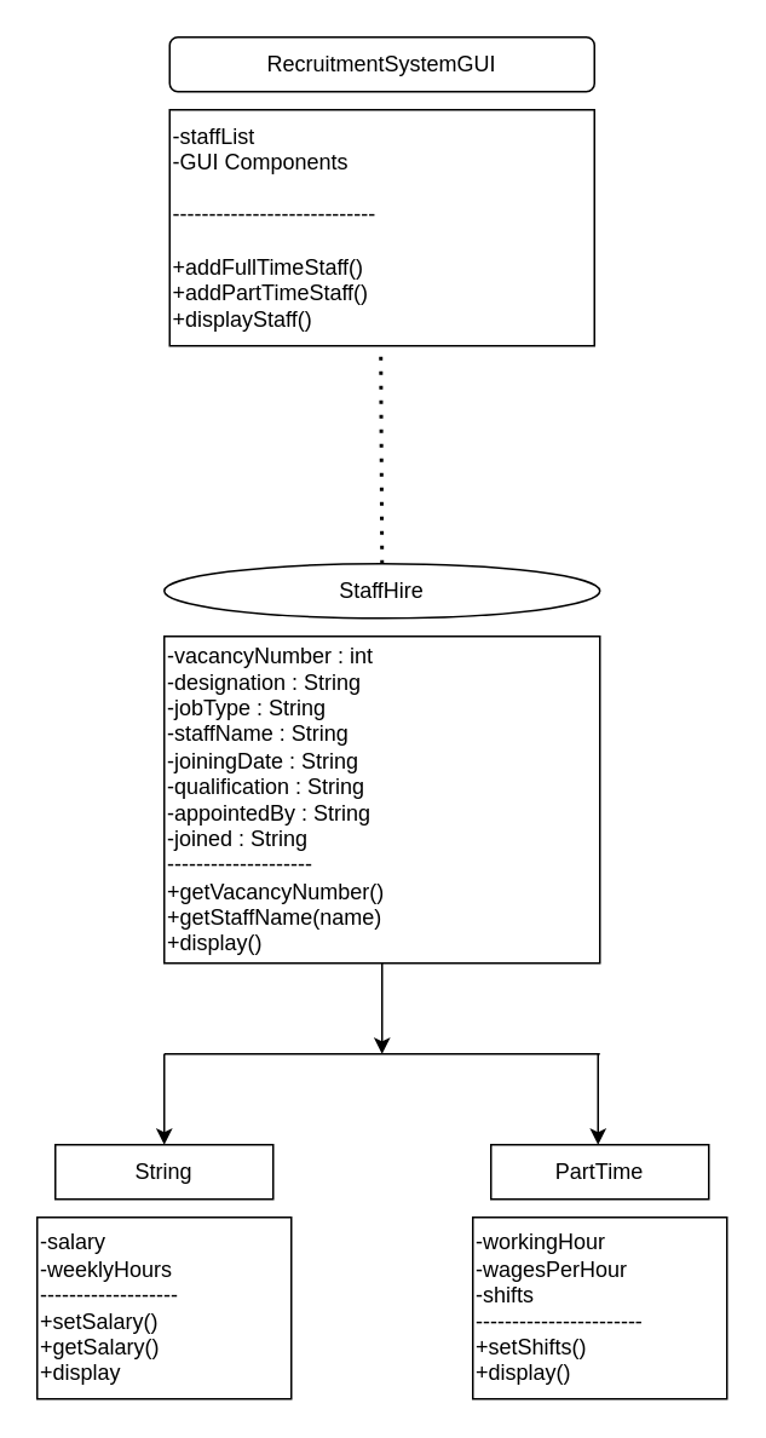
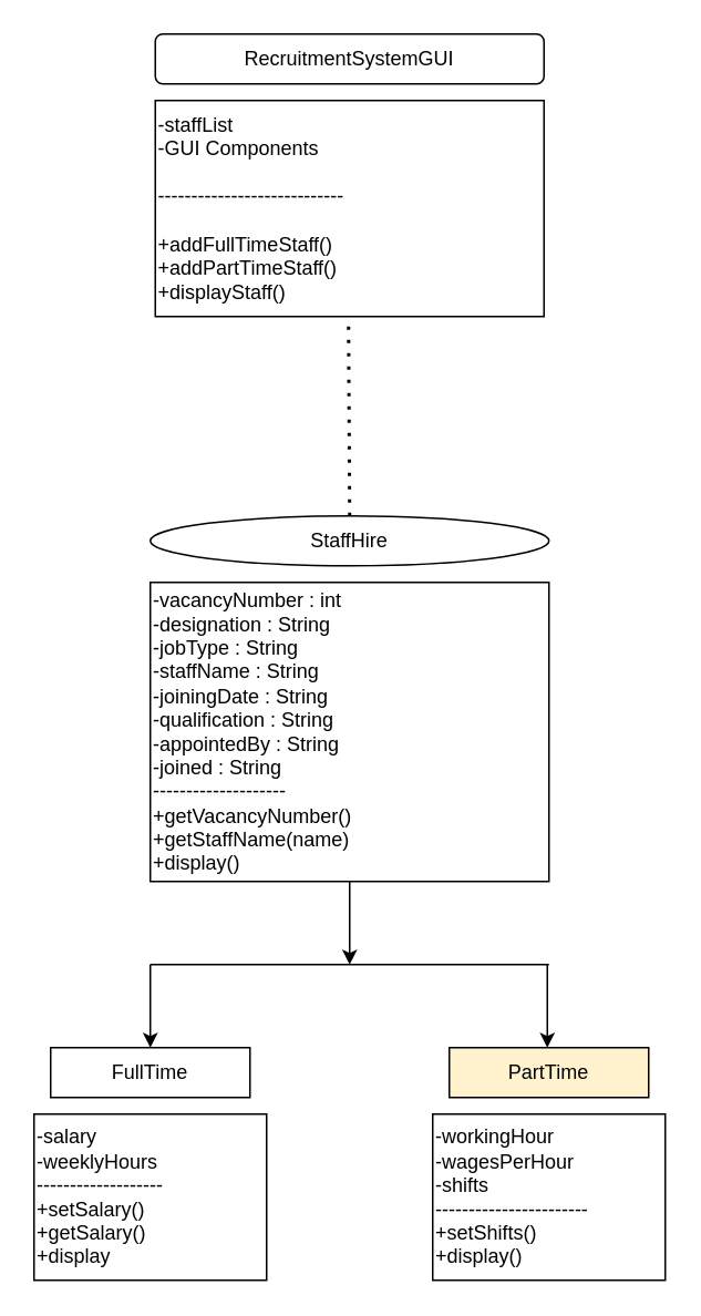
  <mxCell id="0" />
  <mxCell id="1" parent="0" />
  <mxCell id="2" value="StaffHire" style="ellipse;whiteSpace=wrap;html=1;" vertex="1" parent="1"><mxGeometry x="90" y="310" width="240" height="30" as="geometry" /></mxCell>
  <mxCell id="3" value="-vacancyNumber : &lt;span style=&quot;color: light-dark(rgb(0, 0, 0), rgb(204, 0, 102));&quot;&gt;int&lt;/span&gt;&lt;div&gt;-designation : String&lt;/div&gt;&lt;div&gt;-jobType : String&lt;/div&gt;&lt;div&gt;-staffName : String&lt;/div&gt;&lt;div&gt;-joiningDate : String&lt;/div&gt;&lt;div&gt;-qualification : String&lt;/div&gt;&lt;div&gt;-appointedBy : String&lt;/div&gt;&lt;div&gt;-joined : String&lt;/div&gt;&lt;div&gt;--------------------&lt;/div&gt;&lt;div&gt;+getVacancyNumber()&lt;/div&gt;&lt;div&gt;+getStaffName(name)&lt;/div&gt;&lt;div&gt;+display()&lt;/div&gt;" style="rounded=0;whiteSpace=wrap;html=1;align=left;" vertex="1" parent="1"><mxGeometry x="90" y="350" width="240" height="180" as="geometry" /></mxCell>
  <mxCell id="4" value="" style="endArrow=classic;html=1;rounded=0;" edge="1" parent="1"><mxGeometry width="50" height="50" relative="1" as="geometry"><mxPoint x="210" y="530" as="sourcePoint" /><mxPoint x="210" y="580" as="targetPoint" /></mxGeometry></mxCell>
  <mxCell id="5" value="" style="endArrow=none;html=1;rounded=0;" edge="1" parent="1"><mxGeometry width="50" height="50" relative="1" as="geometry"><mxPoint x="90" y="580" as="sourcePoint" /><mxPoint x="330" y="580" as="targetPoint" /></mxGeometry></mxCell>
  <mxCell id="6" value="" style="endArrow=classic;html=1;rounded=0;" edge="1" parent="1"><mxGeometry width="50" height="50" relative="1" as="geometry"><mxPoint x="90" y="580" as="sourcePoint" /><mxPoint x="90" y="630" as="targetPoint" /></mxGeometry></mxCell>
  <mxCell id="7" value="" style="endArrow=classic;html=1;rounded=0;" edge="1" parent="1"><mxGeometry width="50" height="50" relative="1" as="geometry"><mxPoint x="329" y="580" as="sourcePoint" /><mxPoint x="329" y="630" as="targetPoint" /></mxGeometry></mxCell>
- <mxCell id="8" value="String" style="rounded=0;whiteSpace=wrap;html=1;" vertex="1" parent="1"><mxGeometry x="30" y="630" width="120" height="30" as="geometry" /></mxCell>
- <mxCell id="9" value="PartTime" style="rounded=0;whiteSpace=wrap;html=1;" vertex="1" parent="1"><mxGeometry x="270" y="630" width="120" height="30" as="geometry" /></mxCell>
+ <mxCell id="8" value="FullTime" style="rounded=0;whiteSpace=wrap;html=1;" vertex="1" parent="1"><mxGeometry x="30" y="630" width="120" height="30" as="geometry" /></mxCell>
+ <mxCell id="9" value="PartTime" style="rounded=0;whiteSpace=wrap;html=1;fillColor=#fff2cc;" vertex="1" parent="1"><mxGeometry x="270" y="630" width="120" height="30" as="geometry" /></mxCell>
  <mxCell id="10" value="-salary&lt;div&gt;-weeklyHours&lt;/div&gt;&lt;div&gt;-------------------&lt;/div&gt;&lt;div&gt;+setSalary()&lt;/div&gt;&lt;div&gt;+getSalary()&lt;/div&gt;&lt;div&gt;+display&lt;/div&gt;" style="rounded=0;whiteSpace=wrap;html=1;align=left;" vertex="1" parent="1"><mxGeometry x="20" y="670" width="140" height="100" as="geometry" /></mxCell>
  <mxCell id="11" value="-workingHour&lt;div&gt;-wagesPerHour&lt;/div&gt;&lt;div&gt;-shifts&lt;/div&gt;&lt;div&gt;-----------------------&lt;/div&gt;&lt;div&gt;+setShifts()&lt;/div&gt;&lt;div&gt;+display()&lt;/div&gt;" style="rounded=0;whiteSpace=wrap;html=1;align=left;" vertex="1" parent="1"><mxGeometry x="260" y="670" width="140" height="100" as="geometry" /></mxCell>
  <mxCell id="12" value="RecruitmentSystemGUI" style="whiteSpace=wrap;html=1;rounded=1;" vertex="1" parent="1"><mxGeometry x="93" y="20" width="234" height="30" as="geometry" /></mxCell>
  <mxCell id="13" value="-staffList&lt;div&gt;-GUI Components&lt;/div&gt;&lt;div&gt;&lt;br&gt;&lt;/div&gt;&lt;div&gt;----------------------------&lt;/div&gt;&lt;div&gt;&lt;br&gt;&lt;/div&gt;&lt;div&gt;+addFullTimeStaff()&lt;/div&gt;&lt;div&gt;+addPartTimeStaff()&lt;/div&gt;&lt;div&gt;+displayStaff()&lt;/div&gt;" style="rounded=0;whiteSpace=wrap;html=1;align=left;" vertex="1" parent="1"><mxGeometry x="93" y="60" width="234" height="130" as="geometry" /></mxCell>
  <mxCell id="14" value="" style="endArrow=none;dashed=1;html=1;dashPattern=1 3;strokeWidth=2;rounded=0;exitX=0.5;exitY=0;exitDx=0;exitDy=0;" edge="1" parent="1" source="2"><mxGeometry width="50" height="50" relative="1" as="geometry"><mxPoint x="209.29" y="250" as="sourcePoint" /><mxPoint x="209.29" y="190" as="targetPoint" /></mxGeometry></mxCell>
